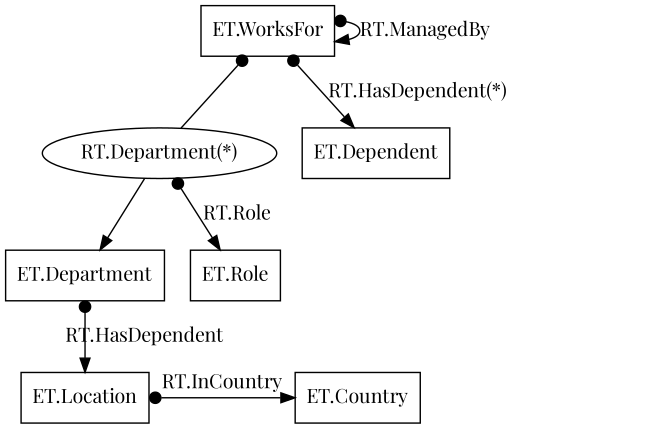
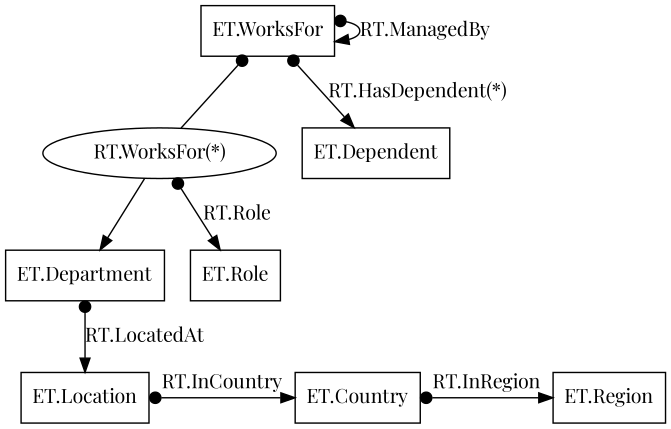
  digraph {
    fontname="Playfair Display"
    node [fontname="Playfair Display" shape=box]
    edge [arrowtail=dot dir=both fontname="Playfair Display"]
    n1 [label="ET.Location"]
    n2 [label="ET.Country"]
+   n3 [label="ET.Region"]
    n4 [label="ET.WorksFor"]
-   n5 [label="RT.Department(*)" shape=""]
+   n5 [label="RT.WorksFor(*)" shape=""]
    n6 [label="ET.Dependent"]
    n7 [label="ET.Department"]
    n8 [label="ET.Role"]
    subgraph sub_1 {
      rank=same
      n1
      n2
+     n3
    }
    n1 -> n2 [label="RT.InCountry"]
+   n2 -> n3 [label="RT.InRegion"]
    n4 -> n4 [label="RT.ManagedBy"]
    n4 -> n5 [arrowhead=none]
    n4 -> n6 [label="RT.HasDependent(*)"]
    n5 -> n7 [dir=forward]
    n5 -> n8 [label="RT.Role"]
-   n7 -> n1 [label="RT.HasDependent"]
+   n7 -> n1 [label="RT.LocatedAt"]
  }
